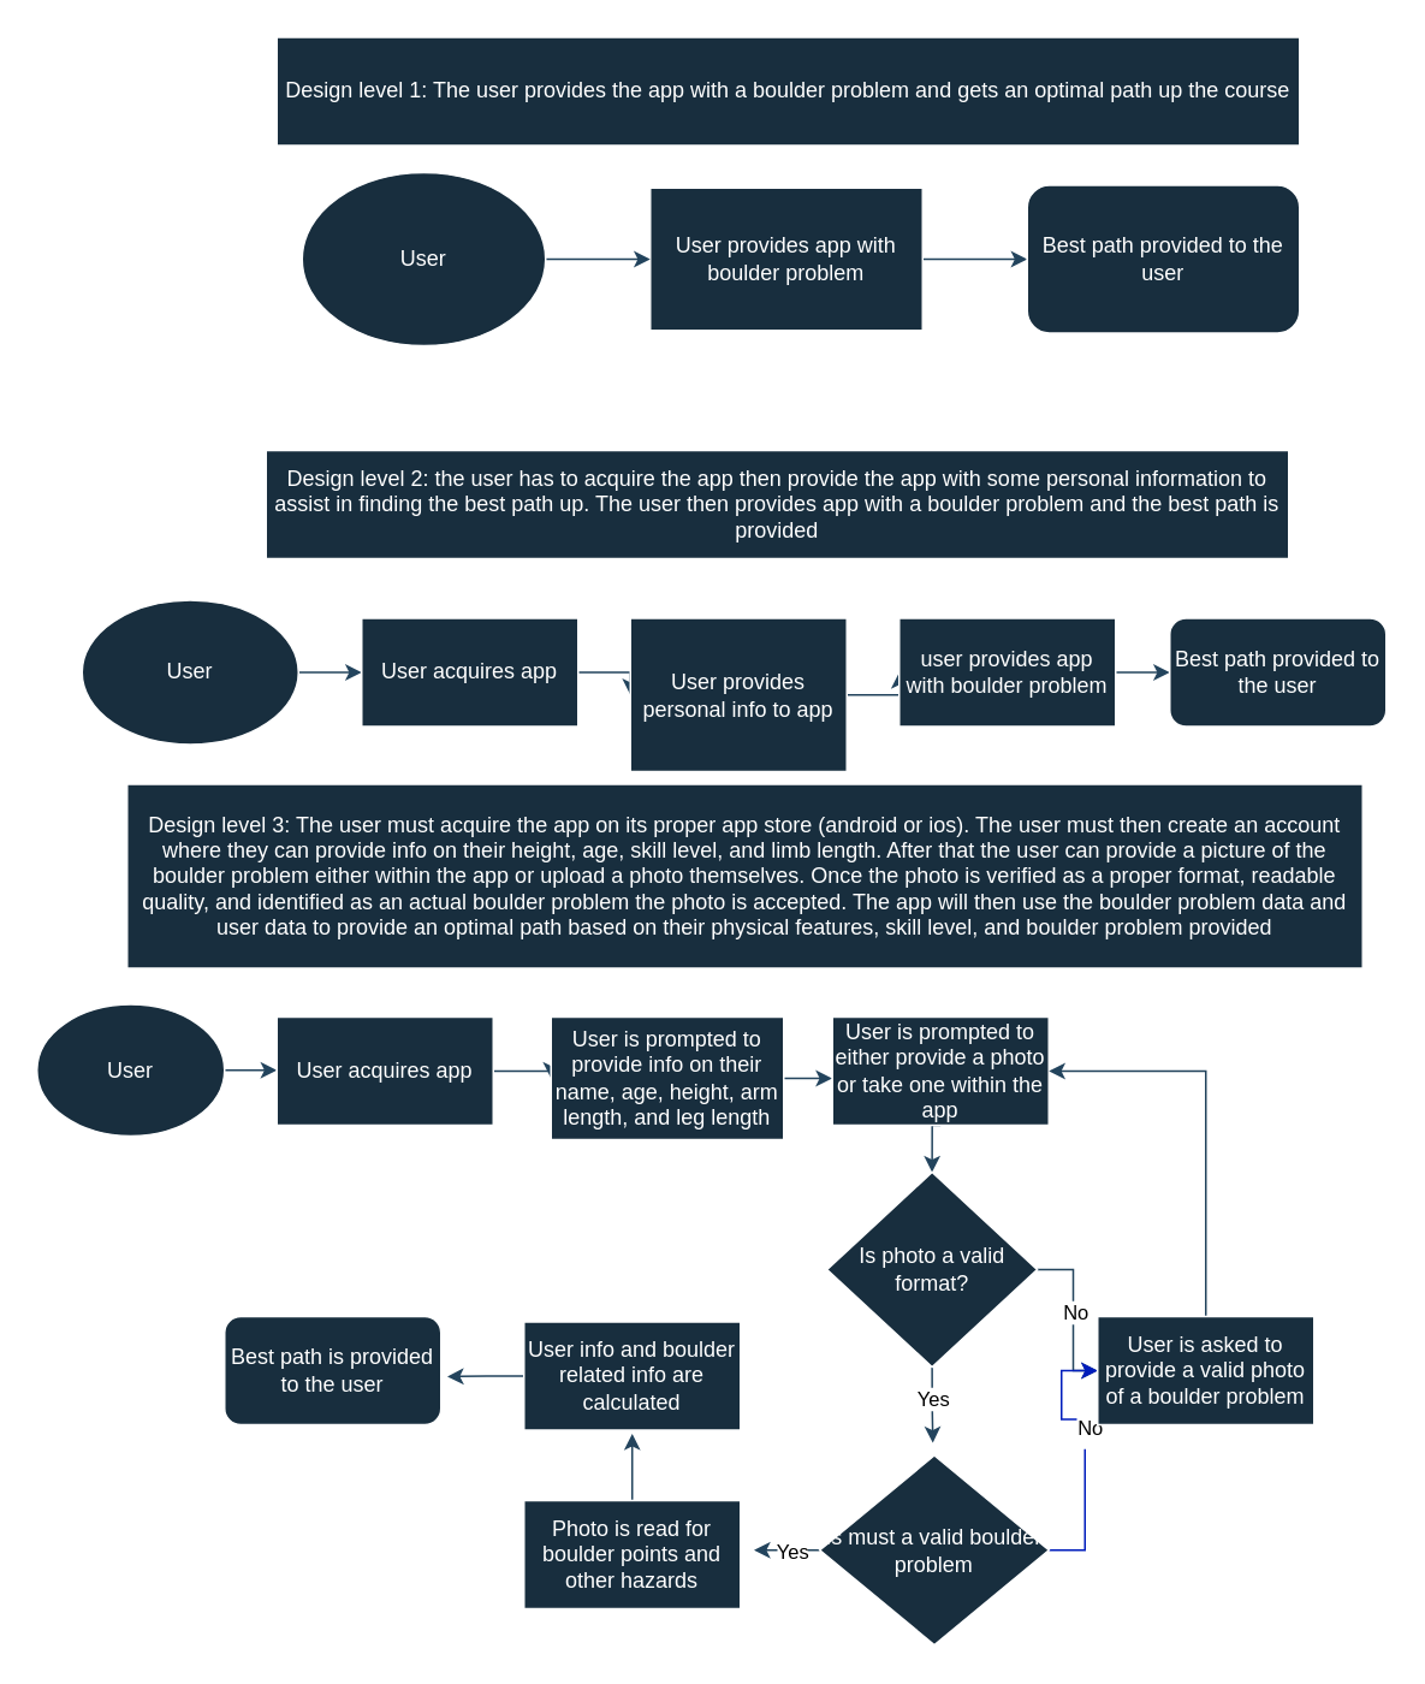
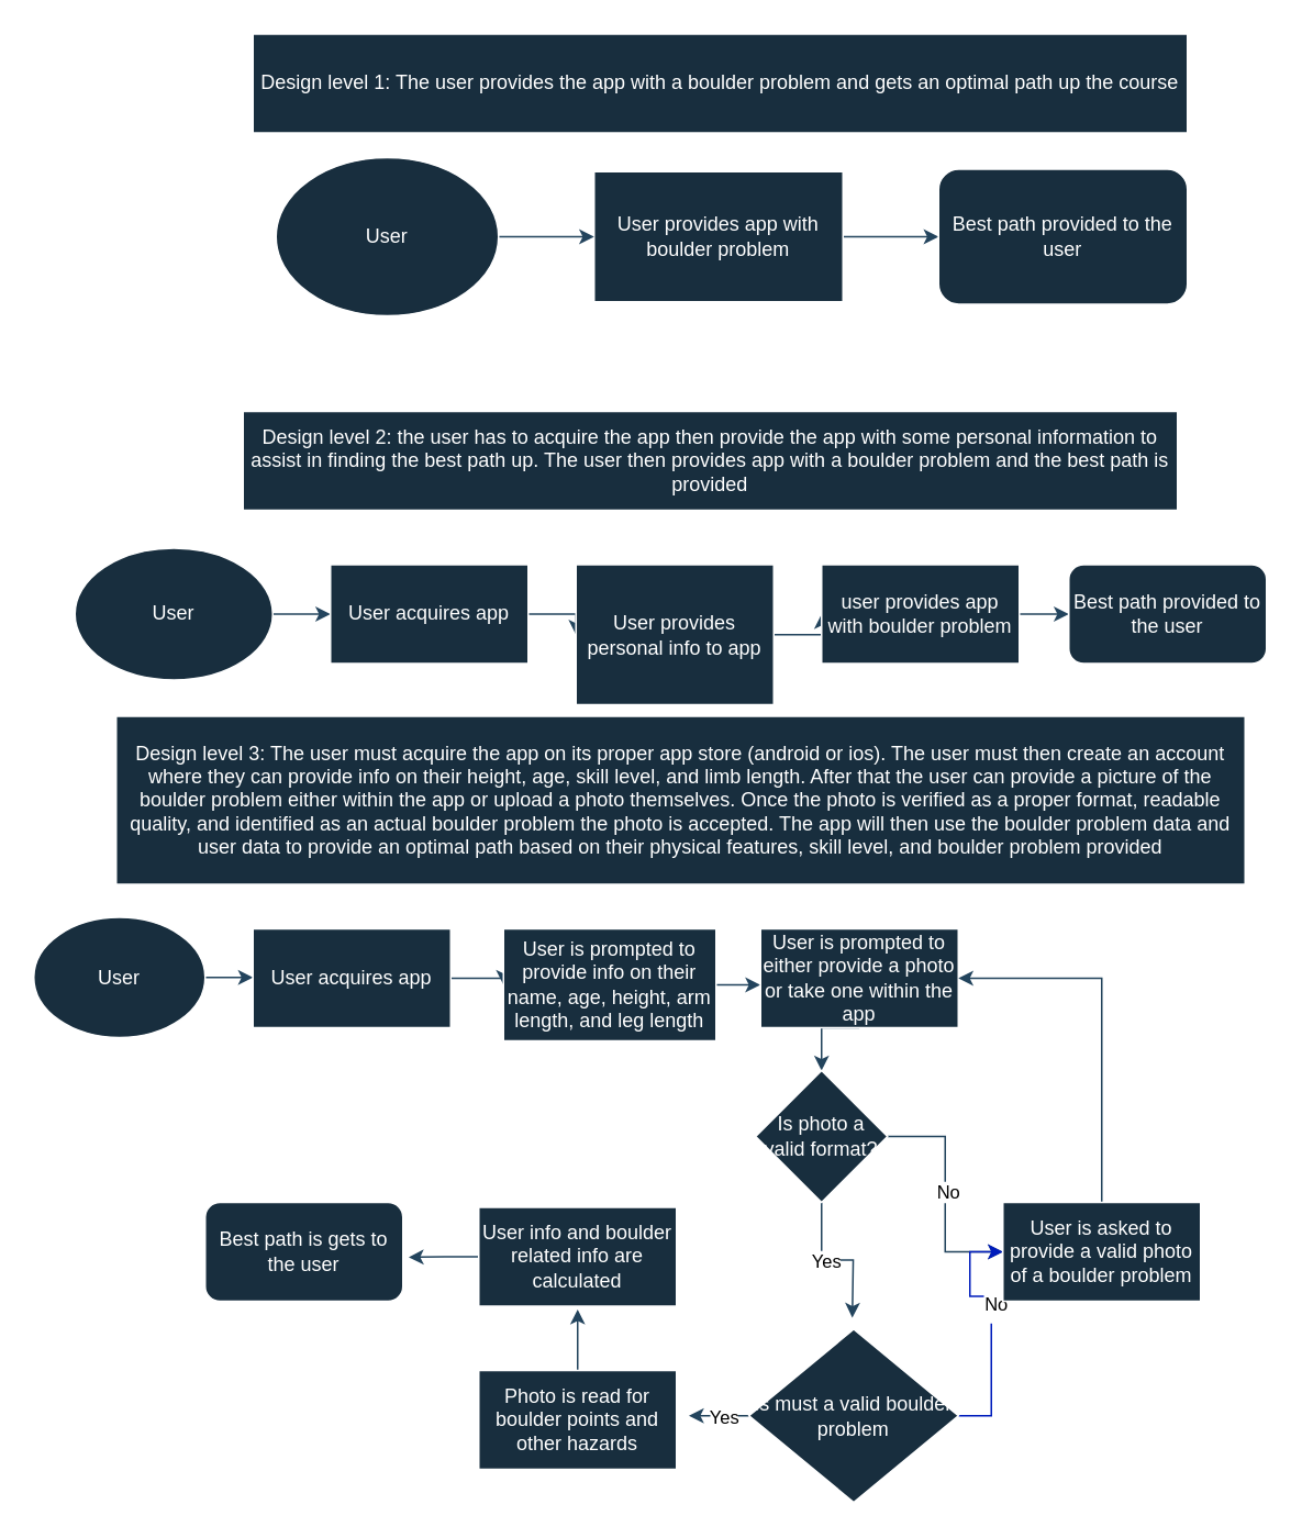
  <mxCell id="0" />
  <mxCell id="1" parent="0" />
  <mxCell id="2" style="edgeStyle=orthogonalEdgeStyle;rounded=0;orthogonalLoop=1;jettySize=auto;html=1;exitX=1;exitY=0.5;exitDx=0;exitDy=0;strokeColor=#23445D;" edge="1" parent="1" source="3" target="7"><mxGeometry relative="1" as="geometry" /></mxCell>
  <mxCell id="3" value="User provides app with boulder problem" style="rounded=0;whiteSpace=wrap;html=1;labelBackgroundColor=none;fillColor=#182E3E;strokeColor=#FFFFFF;fontColor=#FFFFFF;" vertex="1" parent="1"><mxGeometry x="360" y="103.5" width="151" height="79" as="geometry" /></mxCell>
  <mxCell id="4" value="Design level 1: The user provides the app with a boulder problem and gets an optimal path up the course " style="rounded=0;whiteSpace=wrap;html=1;strokeColor=#FFFFFF;fontColor=#FFFFFF;fillColor=#182E3E;" vertex="1" parent="1"><mxGeometry x="153" y="20" width="567" height="60" as="geometry" /></mxCell>
  <mxCell id="5" style="edgeStyle=orthogonalEdgeStyle;rounded=0;orthogonalLoop=1;jettySize=auto;html=1;exitX=1;exitY=0.5;exitDx=0;exitDy=0;strokeColor=#23445D;" edge="1" parent="1" source="6" target="3"><mxGeometry relative="1" as="geometry" /></mxCell>
  <mxCell id="6" value="User" style="ellipse;whiteSpace=wrap;html=1;strokeColor=#FFFFFF;fontColor=#FFFFFF;fillColor=#182E3E;" vertex="1" parent="1"><mxGeometry x="167" y="95" width="135" height="96" as="geometry" /></mxCell>
  <mxCell id="7" value="Best path provided to the user" style="rounded=1;whiteSpace=wrap;html=1;strokeColor=#FFFFFF;fontColor=#FFFFFF;fillColor=#182E3E;" vertex="1" parent="1"><mxGeometry x="569" y="102" width="151" height="82" as="geometry" /></mxCell>
  <mxCell id="8" value="Design level 2: the user has to acquire the app then provide the app with some personal information to assist in finding the best path up. The user then provides app with a boulder problem and the best path is provided" style="rounded=0;whiteSpace=wrap;html=1;strokeColor=#FFFFFF;fontColor=#FFFFFF;fillColor=#182E3E;" vertex="1" parent="1"><mxGeometry x="147" y="249" width="567" height="60" as="geometry" /></mxCell>
  <mxCell id="9" style="edgeStyle=orthogonalEdgeStyle;rounded=0;orthogonalLoop=1;jettySize=auto;html=1;exitX=1;exitY=0.5;exitDx=0;exitDy=0;entryX=0;entryY=0.5;entryDx=0;entryDy=0;strokeColor=#23445D;" edge="1" parent="1" source="10" target="12"><mxGeometry relative="1" as="geometry" /></mxCell>
  <mxCell id="10" value="User" style="ellipse;whiteSpace=wrap;html=1;strokeColor=#FFFFFF;fontColor=#FFFFFF;fillColor=#182E3E;" vertex="1" parent="1"><mxGeometry x="45" y="332" width="120" height="80" as="geometry" /></mxCell>
  <mxCell id="11" style="edgeStyle=orthogonalEdgeStyle;rounded=0;orthogonalLoop=1;jettySize=auto;html=1;exitX=1;exitY=0.5;exitDx=0;exitDy=0;entryX=0;entryY=0.5;entryDx=0;entryDy=0;strokeColor=#23445D;" edge="1" parent="1" source="12" target="14"><mxGeometry relative="1" as="geometry" /></mxCell>
  <mxCell id="12" value="User acquires app" style="rounded=0;whiteSpace=wrap;html=1;strokeColor=#FFFFFF;fontColor=#FFFFFF;fillColor=#182E3E;" vertex="1" parent="1"><mxGeometry x="200" y="342" width="120" height="60" as="geometry" /></mxCell>
  <mxCell id="13" style="edgeStyle=orthogonalEdgeStyle;rounded=0;orthogonalLoop=1;jettySize=auto;html=1;exitX=1;exitY=0.5;exitDx=0;exitDy=0;entryX=0;entryY=0.5;entryDx=0;entryDy=0;strokeColor=#23445D;" edge="1" parent="1" source="14" target="16"><mxGeometry relative="1" as="geometry" /></mxCell>
  <mxCell id="14" value="User provides personal info to app" style="rounded=0;whiteSpace=wrap;html=1;strokeColor=#FFFFFF;fontColor=#FFFFFF;fillColor=#182E3E;" vertex="1" parent="1"><mxGeometry x="349" y="342" width="120" height="85" as="geometry" /></mxCell>
  <mxCell id="15" style="edgeStyle=orthogonalEdgeStyle;rounded=0;orthogonalLoop=1;jettySize=auto;html=1;exitX=1;exitY=0.5;exitDx=0;exitDy=0;entryX=0;entryY=0.5;entryDx=0;entryDy=0;strokeColor=#23445D;" edge="1" parent="1" source="16" target="17"><mxGeometry relative="1" as="geometry" /></mxCell>
  <mxCell id="16" value="user provides app with boulder problem" style="rounded=0;whiteSpace=wrap;html=1;strokeColor=#FFFFFF;fontColor=#FFFFFF;fillColor=#182E3E;" vertex="1" parent="1"><mxGeometry x="498" y="342" width="120" height="60" as="geometry" /></mxCell>
  <mxCell id="17" value="Best path provided to the user" style="rounded=1;whiteSpace=wrap;html=1;strokeColor=#FFFFFF;fontColor=#FFFFFF;fillColor=#182E3E;" vertex="1" parent="1"><mxGeometry x="648" y="342" width="120" height="60" as="geometry" /></mxCell>
  <mxCell id="18" value="Design level 3: The user must acquire the app on its proper app store (android or ios). The user must then create an account where they can provide info on their height, age, skill level, and limb length. After that the user can provide a picture of the boulder problem either within the app or upload a photo themselves. Once the photo is verified as a proper format, readable quality, and identified as an actual boulder problem the photo is accepted. The app will then use the boulder problem data and user data to provide an optimal path based on their physical features, skill level, and boulder problem provided" style="rounded=0;whiteSpace=wrap;html=1;strokeColor=#FFFFFF;fontColor=#FFFFFF;fillColor=#182E3E;" vertex="1" parent="1"><mxGeometry x="70" y="434" width="685" height="102" as="geometry" /></mxCell>
  <mxCell id="19" style="edgeStyle=orthogonalEdgeStyle;rounded=0;orthogonalLoop=1;jettySize=auto;html=1;exitX=1;exitY=0.5;exitDx=0;exitDy=0;entryX=0;entryY=0.5;entryDx=0;entryDy=0;strokeColor=#23445D;" edge="1" parent="1" source="20" target="22"><mxGeometry relative="1" as="geometry" /></mxCell>
  <mxCell id="20" value="User " style="ellipse;whiteSpace=wrap;html=1;strokeColor=#FFFFFF;fontColor=#FFFFFF;fillColor=#182E3E;" vertex="1" parent="1"><mxGeometry x="20" y="556" width="104" height="73" as="geometry" /></mxCell>
  <mxCell id="21" style="edgeStyle=orthogonalEdgeStyle;rounded=0;orthogonalLoop=1;jettySize=auto;html=1;exitX=1;exitY=0.5;exitDx=0;exitDy=0;entryX=0;entryY=0.5;entryDx=0;entryDy=0;strokeColor=#23445D;" edge="1" parent="1" source="22" target="24"><mxGeometry relative="1" as="geometry" /></mxCell>
  <mxCell id="22" value="User acquires app" style="rounded=0;whiteSpace=wrap;html=1;strokeColor=#FFFFFF;fontColor=#FFFFFF;fillColor=#182E3E;" vertex="1" parent="1"><mxGeometry x="153" y="563" width="120" height="60" as="geometry" /></mxCell>
  <mxCell id="23" style="edgeStyle=orthogonalEdgeStyle;rounded=0;orthogonalLoop=1;jettySize=auto;html=1;exitX=1;exitY=0.5;exitDx=0;exitDy=0;strokeColor=#23445D;" edge="1" parent="1" source="24"><mxGeometry relative="1" as="geometry"><mxPoint x="460.833" y="597.333" as="targetPoint" /></mxGeometry></mxCell>
  <mxCell id="24" value="User is prompted to provide info on their name, age, height, arm length, and leg length " style="rounded=0;whiteSpace=wrap;html=1;strokeColor=#FFFFFF;fontColor=#FFFFFF;fillColor=#182E3E;" vertex="1" parent="1"><mxGeometry x="305" y="563" width="129" height="68" as="geometry" /></mxCell>
  <mxCell id="25" style="edgeStyle=orthogonalEdgeStyle;rounded=0;orthogonalLoop=1;jettySize=auto;html=1;exitX=0.5;exitY=1;exitDx=0;exitDy=0;entryX=0.5;entryY=0;entryDx=0;entryDy=0;strokeColor=#23445D;" edge="1" parent="1" source="26" target="31"><mxGeometry relative="1" as="geometry" /></mxCell>
  <mxCell id="26" value="User is prompted to either provide a photo or take one within the app" style="rounded=0;whiteSpace=wrap;html=1;strokeColor=#FFFFFF;fontColor=#FFFFFF;fillColor=#182E3E;" vertex="1" parent="1"><mxGeometry x="461" y="563" width="120" height="60" as="geometry" /></mxCell>
  <mxCell id="27" style="edgeStyle=orthogonalEdgeStyle;rounded=0;orthogonalLoop=1;jettySize=auto;html=1;entryX=0;entryY=0.5;entryDx=0;entryDy=0;strokeColor=#23445D;" edge="1" parent="1" source="31" target="41"><mxGeometry relative="1" as="geometry" /></mxCell>
  <mxCell id="28" value="&lt;font color=&quot;#000000&quot;&gt;No&lt;/font&gt;" style="edgeLabel;html=1;align=center;verticalAlign=middle;resizable=0;points=[];strokeColor=#FFFFFF;fontColor=#FFFFFF;fillColor=#182E3E;" vertex="1" connectable="0" parent="27"><mxGeometry x="-0.028" y="1" relative="1" as="geometry"><mxPoint as="offset" /></mxGeometry></mxCell>
  <mxCell id="29" style="edgeStyle=orthogonalEdgeStyle;rounded=0;orthogonalLoop=1;jettySize=auto;html=1;exitX=0.5;exitY=1;exitDx=0;exitDy=0;strokeColor=#23445D;" edge="1" parent="1" source="31"><mxGeometry relative="1" as="geometry"><mxPoint x="516.667" y="799" as="targetPoint" /></mxGeometry></mxCell>
  <mxCell id="30" value="&lt;font color=&quot;#000000&quot;&gt;Yes&lt;/font&gt;" style="edgeLabel;html=1;align=center;verticalAlign=middle;resizable=0;points=[];strokeColor=#FFFFFF;fontColor=#FFFFFF;fillColor=#182E3E;" vertex="1" connectable="0" parent="29"><mxGeometry x="-0.167" relative="1" as="geometry"><mxPoint as="offset" /></mxGeometry></mxCell>
- <mxCell id="31" value="Is photo a valid format?" style="rhombus;whiteSpace=wrap;html=1;strokeColor=#FFFFFF;fontColor=#FFFFFF;fillColor=#182E3E;" vertex="1" parent="1"><mxGeometry x="458" y="649" width="116.5" height="108" as="geometry" /></mxCell>
+ <mxCell id="31" value="Is photo a valid format?" style="rhombus;whiteSpace=wrap;html=1;strokeColor=#FFFFFF;fontColor=#FFFFFF;fillColor=#182E3E;" vertex="1" parent="1"><mxGeometry x="458" y="649" width="80" height="80" as="geometry" /></mxCell>
  <mxCell id="32" style="edgeStyle=orthogonalEdgeStyle;rounded=0;orthogonalLoop=1;jettySize=auto;html=1;exitX=1;exitY=0.5;exitDx=0;exitDy=0;entryX=0;entryY=0.5;entryDx=0;entryDy=0;strokeColor=#001DBC;fillColor=#0050ef;" edge="1" parent="1" source="39" target="41"><mxGeometry relative="1" as="geometry" /></mxCell>
  <mxCell id="33" value="NO" style="edgeLabel;html=1;align=center;verticalAlign=middle;resizable=0;points=[];strokeColor=#FFFFFF;fontColor=#FFFFFF;fillColor=#182E3E;" vertex="1" connectable="0" parent="32"><mxGeometry x="0.082" y="1" relative="1" as="geometry"><mxPoint as="offset" /></mxGeometry></mxCell>
  <mxCell id="34" value="" style="edgeLabel;html=1;align=center;verticalAlign=middle;resizable=0;points=[];strokeColor=#FFFFFF;fontColor=#FFFFFF;fillColor=#182E3E;" vertex="1" connectable="0" parent="32"><mxGeometry x="0.045" relative="1" as="geometry"><mxPoint as="offset" /></mxGeometry></mxCell>
  <mxCell id="35" value="NO" style="edgeLabel;html=1;align=center;verticalAlign=middle;resizable=0;points=[];strokeColor=#FFFFFF;fontColor=#FFFFFF;fillColor=#182E3E;" vertex="1" connectable="0" parent="32"><mxGeometry x="0.082" y="-1" relative="1" as="geometry"><mxPoint x="-2" y="-1" as="offset" /></mxGeometry></mxCell>
  <mxCell id="36" value="&lt;font color=&quot;#000000&quot;&gt;No&lt;/font&gt;" style="edgeLabel;html=1;align=center;verticalAlign=middle;resizable=0;points=[];strokeColor=#FFFFFF;fontColor=#FFFFFF;fillColor=#182E3E;" vertex="1" connectable="0" parent="32"><mxGeometry x="0.155" y="-2" relative="1" as="geometry"><mxPoint as="offset" /></mxGeometry></mxCell>
  <mxCell id="37" style="edgeStyle=orthogonalEdgeStyle;rounded=0;orthogonalLoop=1;jettySize=auto;html=1;exitX=0;exitY=0.5;exitDx=0;exitDy=0;strokeColor=#23445D;" edge="1" parent="1" source="39"><mxGeometry relative="1" as="geometry"><mxPoint x="417.5" y="858.167" as="targetPoint" /></mxGeometry></mxCell>
  <mxCell id="38" value="&lt;font color=&quot;#000000&quot;&gt;Yes&lt;/font&gt;" style="edgeLabel;html=1;align=center;verticalAlign=middle;resizable=0;points=[];strokeColor=#FFFFFF;fontColor=#FFFFFF;fillColor=#182E3E;" vertex="1" connectable="0" parent="37"><mxGeometry x="-0.149" y="1" relative="1" as="geometry"><mxPoint as="offset" /></mxGeometry></mxCell>
  <mxCell id="39" value="Is must a valid boulder problem" style="rhombus;whiteSpace=wrap;html=1;strokeColor=#FFFFFF;fontColor=#FFFFFF;fillColor=#182E3E;" vertex="1" parent="1"><mxGeometry x="454" y="806" width="127" height="105" as="geometry" /></mxCell>
  <mxCell id="40" style="edgeStyle=orthogonalEdgeStyle;rounded=0;orthogonalLoop=1;jettySize=auto;html=1;exitX=0.5;exitY=0;exitDx=0;exitDy=0;entryX=1;entryY=0.5;entryDx=0;entryDy=0;strokeColor=#23445D;" edge="1" parent="1" source="41" target="26"><mxGeometry relative="1" as="geometry" /></mxCell>
  <mxCell id="41" value="User is asked to provide a valid photo of a boulder problem" style="rounded=0;whiteSpace=wrap;html=1;strokeColor=#FFFFFF;fontColor=#FFFFFF;fillColor=#182E3E;" vertex="1" parent="1"><mxGeometry x="608" y="729" width="120" height="60" as="geometry" /></mxCell>
  <mxCell id="42" style="edgeStyle=orthogonalEdgeStyle;rounded=0;orthogonalLoop=1;jettySize=auto;html=1;exitX=0.5;exitY=0;exitDx=0;exitDy=0;strokeColor=#23445D;" edge="1" parent="1" source="43"><mxGeometry relative="1" as="geometry"><mxPoint x="350" y="794" as="targetPoint" /></mxGeometry></mxCell>
  <mxCell id="43" value="Photo is read for boulder points and other hazards" style="rounded=0;whiteSpace=wrap;html=1;strokeColor=#FFFFFF;fontColor=#FFFFFF;fillColor=#182E3E;" vertex="1" parent="1"><mxGeometry x="290" y="831" width="120" height="60" as="geometry" /></mxCell>
  <mxCell id="44" style="edgeStyle=orthogonalEdgeStyle;rounded=0;orthogonalLoop=1;jettySize=auto;html=1;exitX=0;exitY=0.5;exitDx=0;exitDy=0;strokeColor=#23445D;" edge="1" parent="1" source="45"><mxGeometry relative="1" as="geometry"><mxPoint x="247.5" y="762.333" as="targetPoint" /></mxGeometry></mxCell>
  <mxCell id="45" value="User info and boulder related info are calculated" style="rounded=0;whiteSpace=wrap;html=1;strokeColor=#FFFFFF;fontColor=#FFFFFF;fillColor=#182E3E;" vertex="1" parent="1"><mxGeometry x="290" y="732" width="120" height="60" as="geometry" /></mxCell>
- <mxCell id="46" value="Best path is provided to the user" style="rounded=1;whiteSpace=wrap;html=1;strokeColor=#FFFFFF;fontColor=#FFFFFF;fillColor=#182E3E;" vertex="1" parent="1"><mxGeometry x="124" y="729" width="120" height="60" as="geometry" /></mxCell>
+ <mxCell id="46" value="Best path is gets to the user" style="rounded=1;whiteSpace=wrap;html=1;strokeColor=#FFFFFF;fontColor=#FFFFFF;fillColor=#182E3E;" vertex="1" parent="1"><mxGeometry x="124" y="729" width="120" height="60" as="geometry" /></mxCell>
